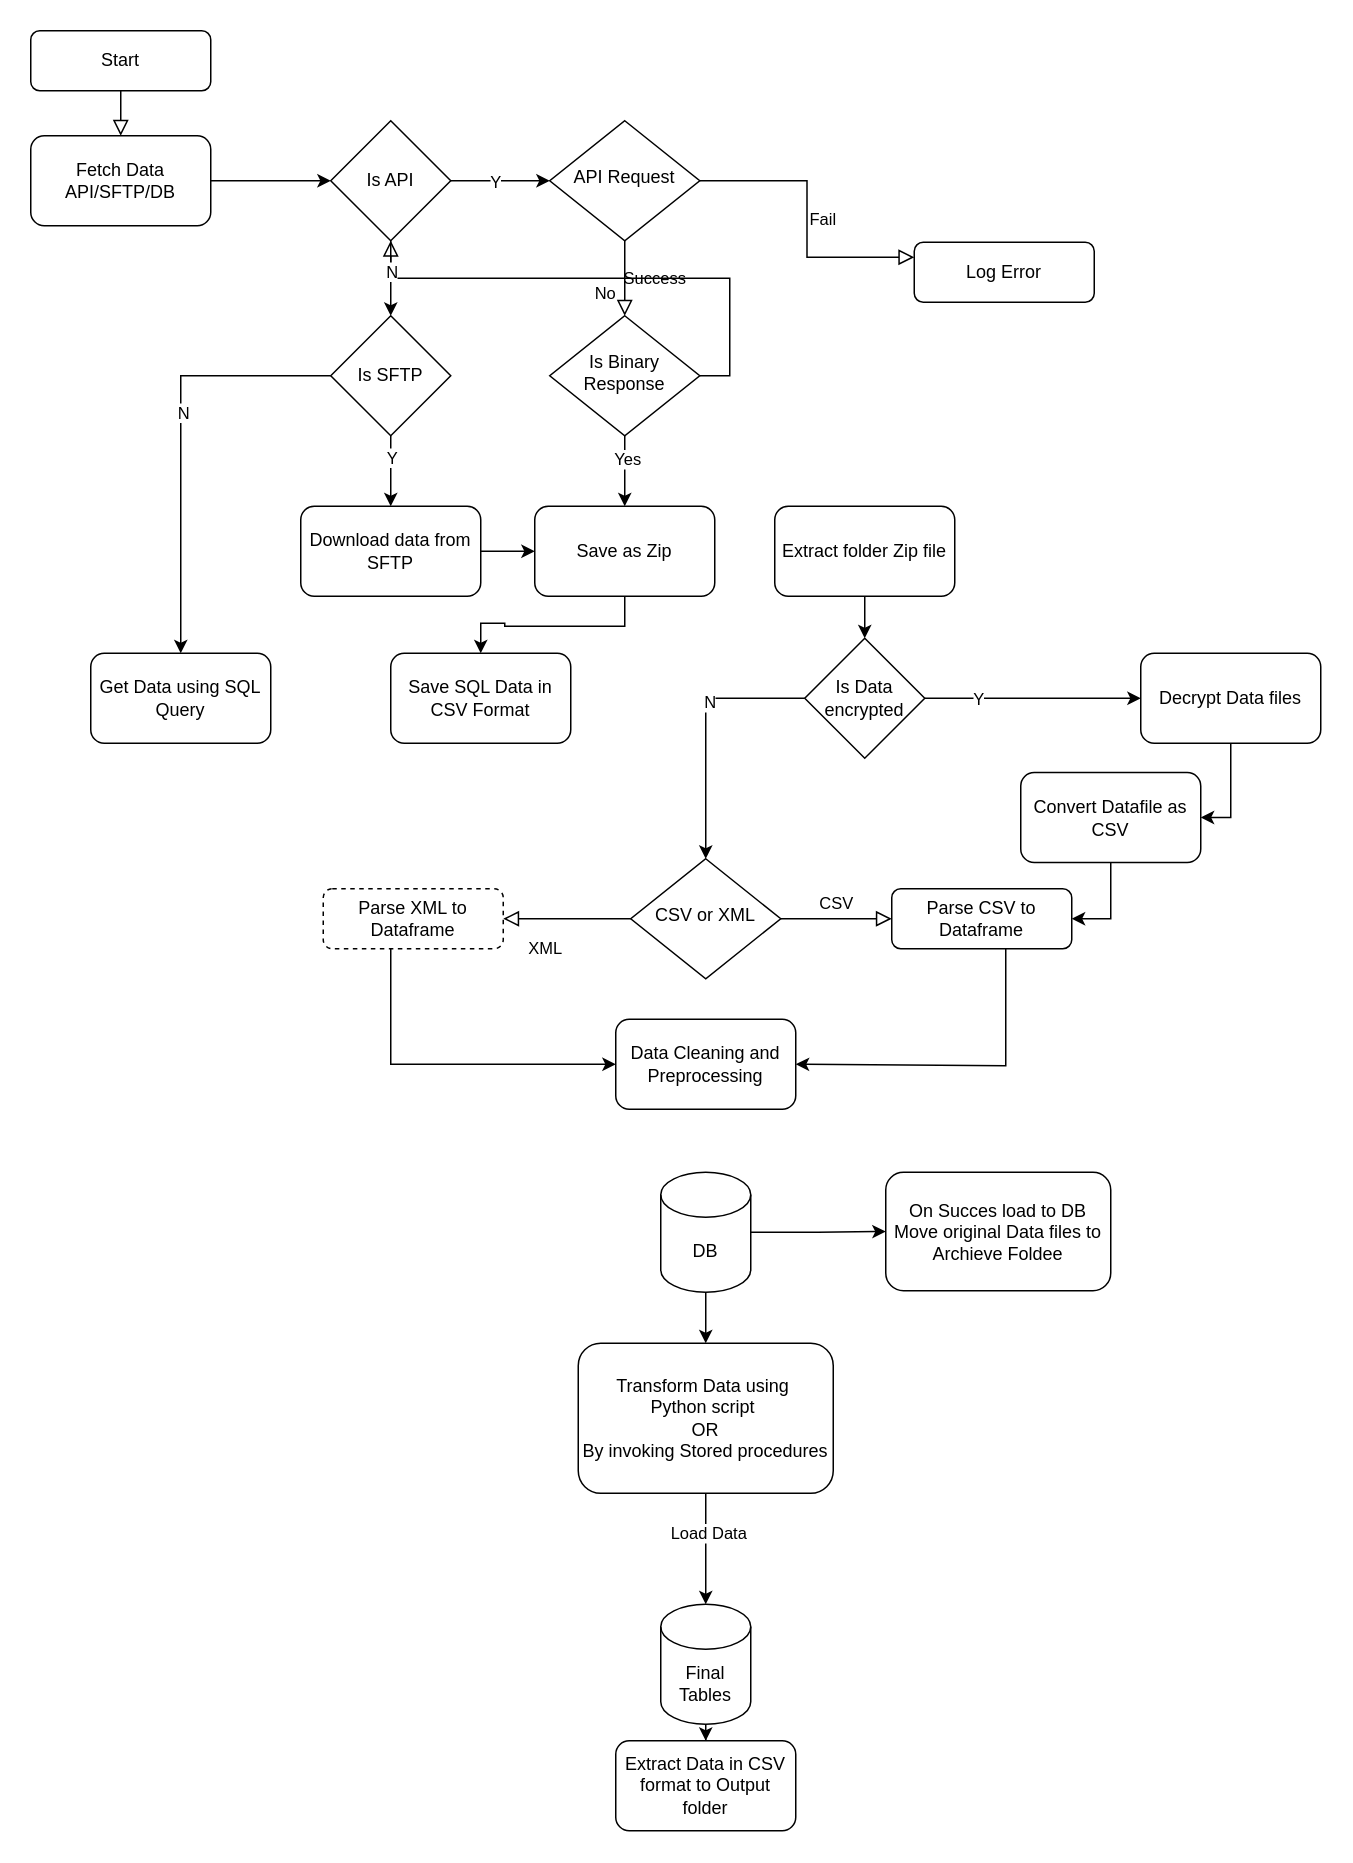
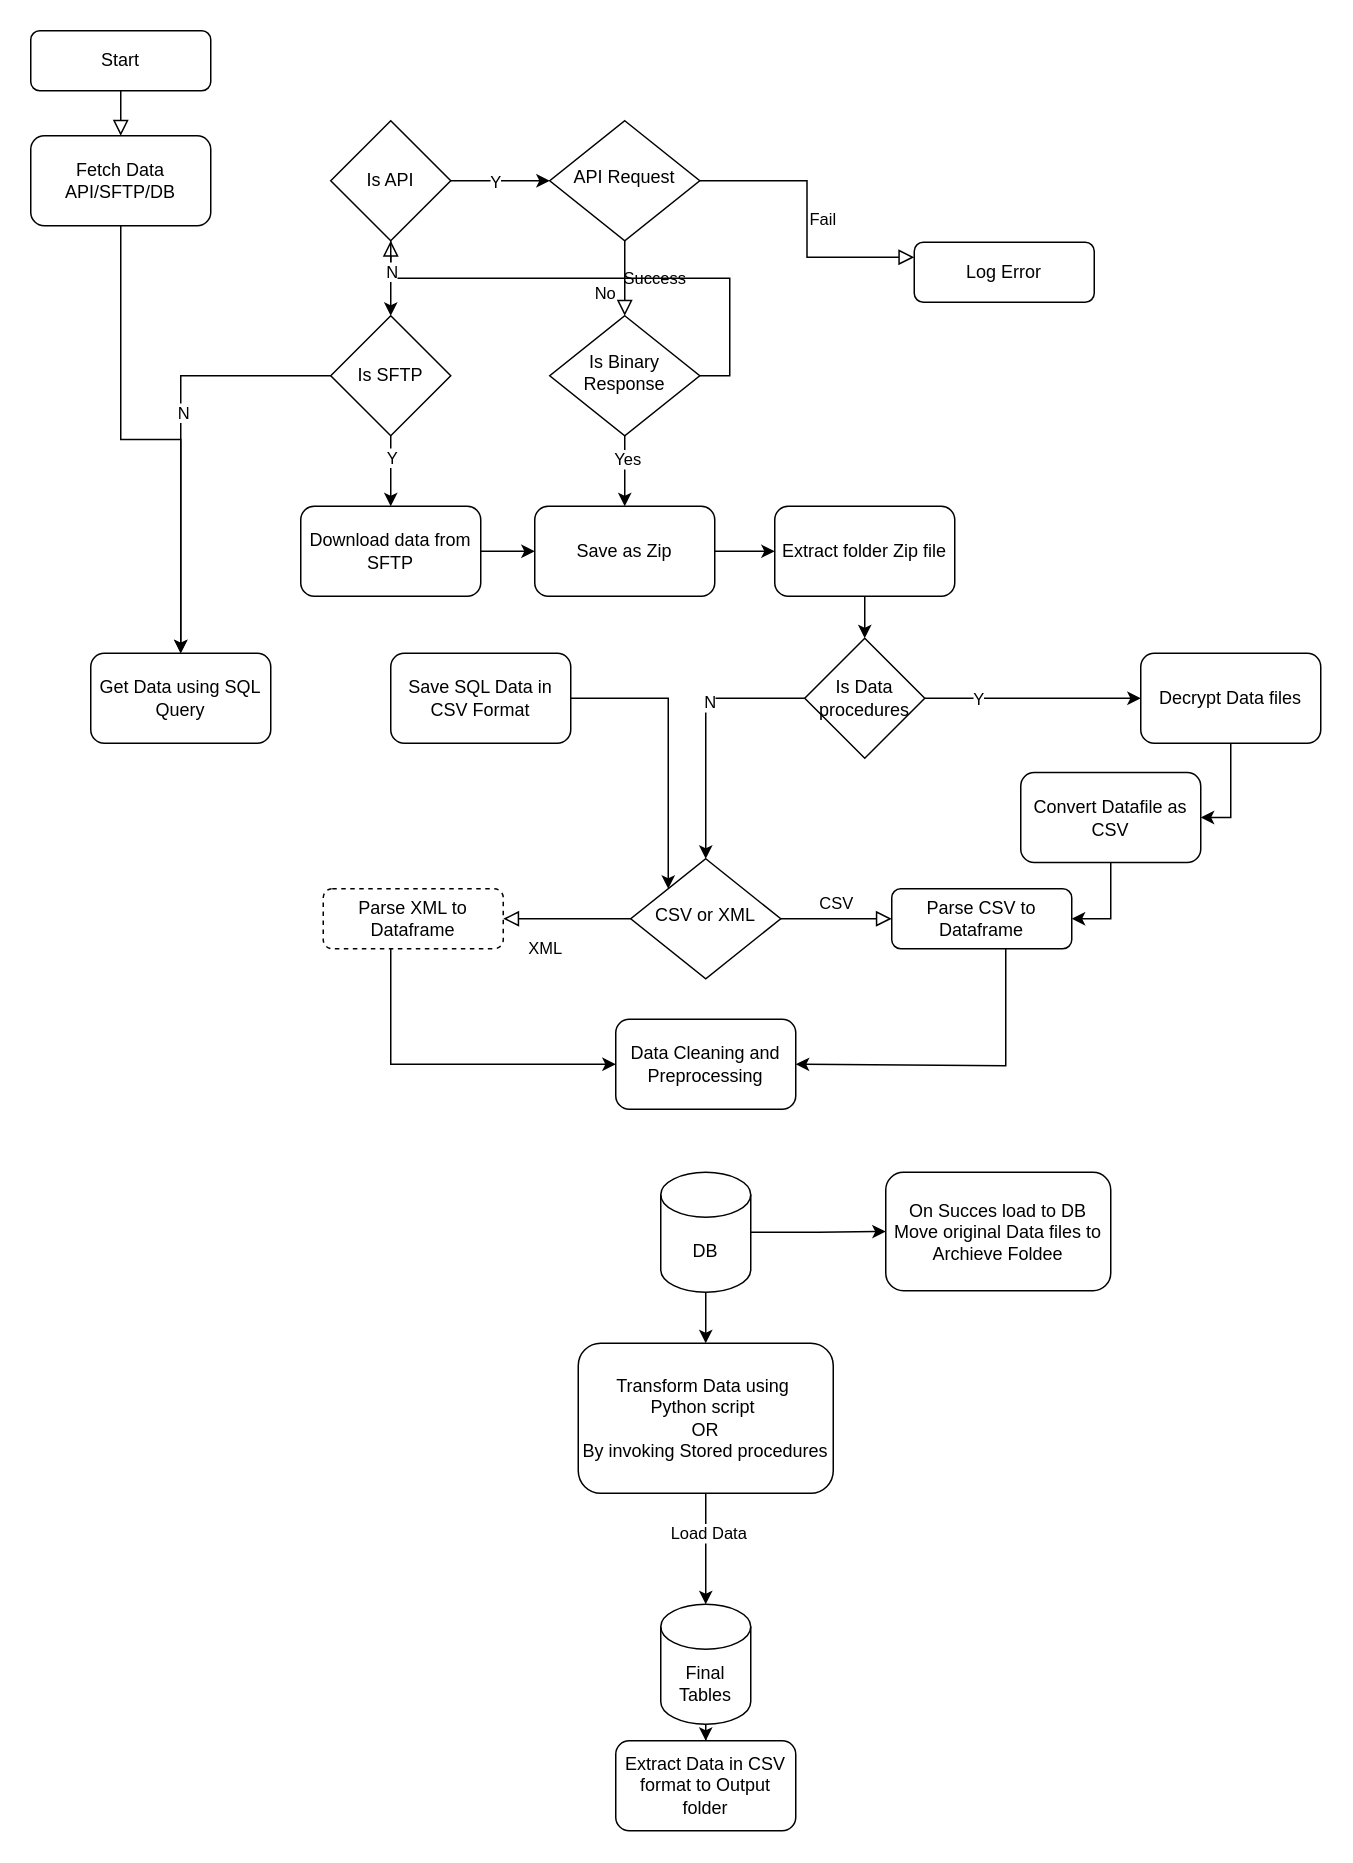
  <mxCell id="0" />
  <mxCell id="1" parent="0" />
  <mxCell id="2" value="" style="rounded=0;html=1;jettySize=auto;orthogonalLoop=1;fontSize=11;endArrow=block;endFill=0;endSize=8;strokeWidth=1;shadow=0;labelBackgroundColor=none;edgeStyle=orthogonalEdgeStyle;entryX=0.5;entryY=0;entryDx=0;entryDy=0;" parent="1" source="3" target="28" edge="1"><mxGeometry relative="1" as="geometry" /></mxCell>
  <mxCell id="3" value="Start" style="rounded=1;whiteSpace=wrap;html=1;fontSize=12;glass=0;strokeWidth=1;shadow=0;" parent="1" vertex="1"><mxGeometry x="20" y="20" width="120" height="40" as="geometry" /></mxCell>
  <mxCell id="4" value="Success" style="rounded=0;html=1;jettySize=auto;orthogonalLoop=1;fontSize=11;endArrow=block;endFill=0;endSize=8;strokeWidth=1;shadow=0;labelBackgroundColor=none;edgeStyle=orthogonalEdgeStyle;" parent="1" source="6" target="19" edge="1"><mxGeometry y="20" relative="1" as="geometry"><mxPoint as="offset" /></mxGeometry></mxCell>
  <mxCell id="5" value="Fail" style="edgeStyle=orthogonalEdgeStyle;rounded=0;html=1;jettySize=auto;orthogonalLoop=1;fontSize=11;endArrow=block;endFill=0;endSize=8;strokeWidth=1;shadow=0;labelBackgroundColor=none;entryX=0;entryY=0.25;entryDx=0;entryDy=0;" parent="1" source="6" target="7" edge="1"><mxGeometry y="10" relative="1" as="geometry"><mxPoint as="offset" /></mxGeometry></mxCell>
  <mxCell id="6" value="API Request" style="rhombus;whiteSpace=wrap;html=1;shadow=0;fontFamily=Helvetica;fontSize=12;align=center;strokeWidth=1;spacing=6;spacingTop=-4;" parent="1" vertex="1"><mxGeometry x="366" y="80" width="100" height="80" as="geometry" /></mxCell>
  <mxCell id="7" value="Log Error" style="rounded=1;whiteSpace=wrap;html=1;fontSize=12;glass=0;strokeWidth=1;shadow=0;" parent="1" vertex="1"><mxGeometry x="609" y="161" width="120" height="40" as="geometry" /></mxCell>
  <mxCell id="8" value="XML" style="rounded=0;html=1;jettySize=auto;orthogonalLoop=1;fontSize=11;endArrow=block;endFill=0;endSize=8;strokeWidth=1;shadow=0;labelBackgroundColor=none;edgeStyle=orthogonalEdgeStyle;" parent="1" source="10" target="12" edge="1"><mxGeometry x="0.333" y="20" relative="1" as="geometry"><mxPoint as="offset" /></mxGeometry></mxCell>
  <mxCell id="9" value="CSV" style="edgeStyle=orthogonalEdgeStyle;rounded=0;html=1;jettySize=auto;orthogonalLoop=1;fontSize=11;endArrow=block;endFill=0;endSize=8;strokeWidth=1;shadow=0;labelBackgroundColor=none;" parent="1" source="10" target="14" edge="1"><mxGeometry y="10" relative="1" as="geometry"><mxPoint as="offset" /></mxGeometry></mxCell>
  <mxCell id="10" value="CSV or XML" style="rhombus;whiteSpace=wrap;html=1;shadow=0;fontFamily=Helvetica;fontSize=12;align=center;strokeWidth=1;spacing=6;spacingTop=-4;" parent="1" vertex="1"><mxGeometry x="420" y="572" width="100" height="80" as="geometry" /></mxCell>
  <mxCell id="11" style="edgeStyle=orthogonalEdgeStyle;rounded=0;orthogonalLoop=1;jettySize=auto;html=1;entryX=0;entryY=0.5;entryDx=0;entryDy=0;" parent="1" source="12" target="23" edge="1"><mxGeometry relative="1" as="geometry"><Array as="points"><mxPoint x="260" y="709" /></Array></mxGeometry></mxCell>
  <mxCell id="12" value="Parse XML to Dataframe" style="rounded=1;whiteSpace=wrap;html=1;fontSize=12;glass=0;strokeWidth=1;shadow=0;dashed=1;" parent="1" vertex="1"><mxGeometry x="215" y="592" width="120" height="40" as="geometry" /></mxCell>
  <mxCell id="13" style="edgeStyle=orthogonalEdgeStyle;rounded=0;orthogonalLoop=1;jettySize=auto;html=1;entryX=1;entryY=0.5;entryDx=0;entryDy=0;" parent="1" source="14" target="23" edge="1"><mxGeometry relative="1" as="geometry"><Array as="points"><mxPoint x="670" y="710" /></Array></mxGeometry></mxCell>
  <mxCell id="14" value="Parse CSV to Dataframe" style="rounded=1;whiteSpace=wrap;html=1;fontSize=12;glass=0;strokeWidth=1;shadow=0;" parent="1" vertex="1"><mxGeometry x="594" y="592" width="120" height="40" as="geometry" /></mxCell>
- <mxCell id="15" style="edgeStyle=orthogonalEdgeStyle;rounded=0;orthogonalLoop=1;jettySize=auto;html=1;" parent="1" source="16" target="41" edge="1"><mxGeometry relative="1" as="geometry" /></mxCell>
+ <mxCell id="15" style="edgeStyle=orthogonalEdgeStyle;rounded=0;orthogonalLoop=1;jettySize=auto;html=1;" parent="1" source="16" target="22" edge="1"><mxGeometry relative="1" as="geometry" /></mxCell>
  <mxCell id="16" value="Save as Zip" style="rounded=1;whiteSpace=wrap;html=1;" parent="1" vertex="1"><mxGeometry x="356" y="337" width="120" height="60" as="geometry" /></mxCell>
  <mxCell id="17" style="edgeStyle=orthogonalEdgeStyle;rounded=0;orthogonalLoop=1;jettySize=auto;html=1;entryX=0.5;entryY=0;entryDx=0;entryDy=0;" parent="1" source="19" target="16" edge="1"><mxGeometry relative="1" as="geometry" /></mxCell>
  <mxCell id="18" value="Yes" style="edgeLabel;html=1;align=center;verticalAlign=middle;resizable=0;points=[];" parent="17" vertex="1" connectable="0"><mxGeometry x="-0.36" y="1" relative="1" as="geometry"><mxPoint as="offset" /></mxGeometry></mxCell>
  <mxCell id="19" value="Is Binary Response" style="rhombus;whiteSpace=wrap;html=1;shadow=0;fontFamily=Helvetica;fontSize=12;align=center;strokeWidth=1;spacing=6;spacingTop=-4;" parent="1" vertex="1"><mxGeometry x="366" y="210" width="100" height="80" as="geometry" /></mxCell>
  <mxCell id="20" value="No" style="edgeStyle=orthogonalEdgeStyle;rounded=0;html=1;jettySize=auto;orthogonalLoop=1;fontSize=11;endArrow=block;endFill=0;endSize=8;strokeWidth=1;shadow=0;labelBackgroundColor=none;exitX=1;exitY=0.5;exitDx=0;exitDy=0;" parent="1" source="19" target="34" edge="1"><mxGeometry y="10" relative="1" as="geometry"><mxPoint as="offset" /><mxPoint x="280" y="330" as="sourcePoint" /><mxPoint x="330" y="330" as="targetPoint" /></mxGeometry></mxCell>
  <mxCell id="21" style="edgeStyle=orthogonalEdgeStyle;rounded=0;orthogonalLoop=1;jettySize=auto;html=1;entryX=0.5;entryY=0;entryDx=0;entryDy=0;" parent="1" source="22" target="53" edge="1"><mxGeometry relative="1" as="geometry" /></mxCell>
  <mxCell id="22" value="Extract folder Zip file" style="rounded=1;whiteSpace=wrap;html=1;" parent="1" vertex="1"><mxGeometry x="516" y="337" width="120" height="60" as="geometry" /></mxCell>
  <mxCell id="23" value="Data Cleaning and Preprocessing" style="rounded=1;whiteSpace=wrap;html=1;" parent="1" vertex="1"><mxGeometry x="410" y="679" width="120" height="60" as="geometry" /></mxCell>
  <mxCell id="24" style="edgeStyle=orthogonalEdgeStyle;rounded=0;orthogonalLoop=1;jettySize=auto;html=1;entryX=0.5;entryY=0;entryDx=0;entryDy=0;" parent="1" source="26" target="44" edge="1"><mxGeometry relative="1" as="geometry" /></mxCell>
  <mxCell id="25" style="edgeStyle=orthogonalEdgeStyle;rounded=0;orthogonalLoop=1;jettySize=auto;html=1;entryX=0;entryY=0.5;entryDx=0;entryDy=0;" edge="1" parent="1" source="26" target="59"><mxGeometry relative="1" as="geometry" /></mxCell>
  <mxCell id="26" value="DB" style="shape=cylinder3;whiteSpace=wrap;html=1;boundedLbl=1;backgroundOutline=1;size=15;" parent="1" vertex="1"><mxGeometry x="440" y="781" width="60" height="80" as="geometry" /></mxCell>
- <mxCell id="27" style="edgeStyle=orthogonalEdgeStyle;rounded=0;orthogonalLoop=1;jettySize=auto;html=1;entryX=0;entryY=0.5;entryDx=0;entryDy=0;" parent="1" source="28" target="34" edge="1"><mxGeometry relative="1" as="geometry" /></mxCell>
+ <mxCell id="27" style="edgeStyle=orthogonalEdgeStyle;rounded=0;orthogonalLoop=1;jettySize=auto;html=1;" parent="1" source="28" target="29" edge="1"><mxGeometry relative="1" as="geometry" /></mxCell>
  <mxCell id="28" value="Fetch Data&lt;br&gt;API/SFTP/DB" style="rounded=1;whiteSpace=wrap;html=1;" parent="1" vertex="1"><mxGeometry x="20" y="90" width="120" height="60" as="geometry" /></mxCell>
  <mxCell id="29" value="Get Data using SQL Query" style="rounded=1;whiteSpace=wrap;html=1;" parent="1" vertex="1"><mxGeometry x="60" y="435" width="120" height="60" as="geometry" /></mxCell>
  <mxCell id="30" style="edgeStyle=orthogonalEdgeStyle;rounded=0;orthogonalLoop=1;jettySize=auto;html=1;entryX=0;entryY=0.5;entryDx=0;entryDy=0;" parent="1" source="34" target="6" edge="1"><mxGeometry relative="1" as="geometry" /></mxCell>
  <mxCell id="31" value="Y" style="edgeLabel;html=1;align=center;verticalAlign=middle;resizable=0;points=[];" parent="30" vertex="1" connectable="0"><mxGeometry x="-0.135" relative="1" as="geometry"><mxPoint as="offset" /></mxGeometry></mxCell>
  <mxCell id="32" style="edgeStyle=orthogonalEdgeStyle;rounded=0;orthogonalLoop=1;jettySize=auto;html=1;entryX=0.5;entryY=0;entryDx=0;entryDy=0;" parent="1" source="34" target="39" edge="1"><mxGeometry relative="1" as="geometry" /></mxCell>
  <mxCell id="33" value="N" style="edgeLabel;html=1;align=center;verticalAlign=middle;resizable=0;points=[];" parent="32" vertex="1" connectable="0"><mxGeometry x="-0.215" relative="1" as="geometry"><mxPoint as="offset" /></mxGeometry></mxCell>
  <mxCell id="34" value="Is API" style="rhombus;whiteSpace=wrap;html=1;" parent="1" vertex="1"><mxGeometry x="220" y="80" width="80" height="80" as="geometry" /></mxCell>
  <mxCell id="35" style="edgeStyle=orthogonalEdgeStyle;rounded=0;orthogonalLoop=1;jettySize=auto;html=1;entryX=0.5;entryY=0;entryDx=0;entryDy=0;exitX=0.5;exitY=1;exitDx=0;exitDy=0;" parent="1" source="39" target="43" edge="1"><mxGeometry relative="1" as="geometry" /></mxCell>
  <mxCell id="36" value="Y" style="edgeLabel;html=1;align=center;verticalAlign=middle;resizable=0;points=[];" parent="35" vertex="1" connectable="0"><mxGeometry x="-0.399" relative="1" as="geometry"><mxPoint as="offset" /></mxGeometry></mxCell>
  <mxCell id="37" style="edgeStyle=orthogonalEdgeStyle;rounded=0;orthogonalLoop=1;jettySize=auto;html=1;entryX=0.5;entryY=0;entryDx=0;entryDy=0;exitX=0;exitY=0.5;exitDx=0;exitDy=0;" parent="1" source="39" target="29" edge="1"><mxGeometry relative="1" as="geometry" /></mxCell>
  <mxCell id="38" value="N" style="edgeLabel;html=1;align=center;verticalAlign=middle;resizable=0;points=[];" parent="37" vertex="1" connectable="0"><mxGeometry x="-0.127" y="1" relative="1" as="geometry"><mxPoint as="offset" /></mxGeometry></mxCell>
  <mxCell id="39" value="Is SFTP" style="rhombus;whiteSpace=wrap;html=1;" parent="1" vertex="1"><mxGeometry x="220" y="210" width="80" height="80" as="geometry" /></mxCell>
+ <mxCell id="40" style="edgeStyle=orthogonalEdgeStyle;rounded=0;orthogonalLoop=1;jettySize=auto;html=1;entryX=0;entryY=0;entryDx=0;entryDy=0;" parent="1" source="41" target="10" edge="1"><mxGeometry relative="1" as="geometry" /></mxCell>
  <mxCell id="41" value="Save SQL Data in CSV Format" style="rounded=1;whiteSpace=wrap;html=1;" parent="1" vertex="1"><mxGeometry x="260" y="435" width="120" height="60" as="geometry" /></mxCell>
  <mxCell id="42" style="edgeStyle=orthogonalEdgeStyle;rounded=0;orthogonalLoop=1;jettySize=auto;html=1;entryX=0;entryY=0.5;entryDx=0;entryDy=0;" parent="1" source="43" target="16" edge="1"><mxGeometry relative="1" as="geometry" /></mxCell>
  <mxCell id="43" value="Download data from SFTP" style="rounded=1;whiteSpace=wrap;html=1;" parent="1" vertex="1"><mxGeometry x="200" y="337" width="120" height="60" as="geometry" /></mxCell>
  <mxCell id="44" value="Transform Data using&amp;nbsp;&lt;div&gt;Python script&amp;nbsp;&lt;/div&gt;&lt;div&gt;OR&lt;br&gt;By invoking Stored procedures&lt;/div&gt;" style="rounded=1;whiteSpace=wrap;html=1;" parent="1" vertex="1"><mxGeometry x="385" y="895" width="170" height="100" as="geometry" /></mxCell>
  <mxCell id="45" style="edgeStyle=orthogonalEdgeStyle;rounded=0;orthogonalLoop=1;jettySize=auto;html=1;entryX=0.5;entryY=0;entryDx=0;entryDy=0;" parent="1" source="46" target="58" edge="1"><mxGeometry relative="1" as="geometry" /></mxCell>
  <mxCell id="46" value="Final Tables" style="shape=cylinder3;whiteSpace=wrap;html=1;boundedLbl=1;backgroundOutline=1;size=15;" parent="1" vertex="1"><mxGeometry x="440" y="1069" width="60" height="80" as="geometry" /></mxCell>
  <mxCell id="47" style="edgeStyle=orthogonalEdgeStyle;rounded=0;orthogonalLoop=1;jettySize=auto;html=1;entryX=0.5;entryY=0;entryDx=0;entryDy=0;entryPerimeter=0;" parent="1" source="44" target="46" edge="1"><mxGeometry relative="1" as="geometry" /></mxCell>
  <mxCell id="48" value="Load Data" style="edgeLabel;html=1;align=center;verticalAlign=middle;resizable=0;points=[];" parent="47" vertex="1" connectable="0"><mxGeometry x="-0.302" y="1" relative="1" as="geometry"><mxPoint as="offset" /></mxGeometry></mxCell>
  <mxCell id="49" style="edgeStyle=orthogonalEdgeStyle;rounded=0;orthogonalLoop=1;jettySize=auto;html=1;entryX=0.5;entryY=0;entryDx=0;entryDy=0;" parent="1" source="53" target="10" edge="1"><mxGeometry relative="1" as="geometry" /></mxCell>
  <mxCell id="50" value="N" style="edgeLabel;html=1;align=center;verticalAlign=middle;resizable=0;points=[];" parent="49" vertex="1" connectable="0"><mxGeometry x="-0.216" y="2" relative="1" as="geometry"><mxPoint as="offset" /></mxGeometry></mxCell>
  <mxCell id="51" style="edgeStyle=orthogonalEdgeStyle;rounded=0;orthogonalLoop=1;jettySize=auto;html=1;entryX=0;entryY=0.5;entryDx=0;entryDy=0;" parent="1" source="53" target="55" edge="1"><mxGeometry relative="1" as="geometry" /></mxCell>
  <mxCell id="52" value="Y" style="edgeLabel;html=1;align=center;verticalAlign=middle;resizable=0;points=[];" parent="51" vertex="1" connectable="0"><mxGeometry x="-0.515" relative="1" as="geometry"><mxPoint as="offset" /></mxGeometry></mxCell>
- <mxCell id="53" value="Is Data encrypted" style="rhombus;whiteSpace=wrap;html=1;" parent="1" vertex="1"><mxGeometry x="536" y="425" width="80" height="80" as="geometry" /></mxCell>
+ <mxCell id="53" value="Is Data procedures" style="rhombus;whiteSpace=wrap;html=1;" parent="1" vertex="1"><mxGeometry x="536" y="425" width="80" height="80" as="geometry" /></mxCell>
  <mxCell id="54" style="edgeStyle=orthogonalEdgeStyle;rounded=0;orthogonalLoop=1;jettySize=auto;html=1;entryX=1;entryY=0.5;entryDx=0;entryDy=0;" edge="1" parent="1" source="55" target="57"><mxGeometry relative="1" as="geometry" /></mxCell>
  <mxCell id="55" value="Decrypt Data files" style="rounded=1;whiteSpace=wrap;html=1;" parent="1" vertex="1"><mxGeometry x="760" y="435" width="120" height="60" as="geometry" /></mxCell>
  <mxCell id="56" style="edgeStyle=orthogonalEdgeStyle;rounded=0;orthogonalLoop=1;jettySize=auto;html=1;entryX=1;entryY=0.5;entryDx=0;entryDy=0;" edge="1" parent="1" source="57" target="14"><mxGeometry relative="1" as="geometry" /></mxCell>
  <mxCell id="57" value="Convert Datafile as CSV" style="rounded=1;whiteSpace=wrap;html=1;" vertex="1" parent="1"><mxGeometry x="680" y="514.5" width="120" height="60" as="geometry" /></mxCell>
  <mxCell id="58" value="Extract Data in CSV format to Output folder" style="rounded=1;whiteSpace=wrap;html=1;" vertex="1" parent="1"><mxGeometry x="410" y="1160" width="120" height="60" as="geometry" /></mxCell>
  <mxCell id="59" value="On Succes load to DB&lt;br&gt;Move original Data files to Archieve Foldee" style="rounded=1;whiteSpace=wrap;html=1;" vertex="1" parent="1"><mxGeometry x="590" y="781" width="150" height="79" as="geometry" /></mxCell>
